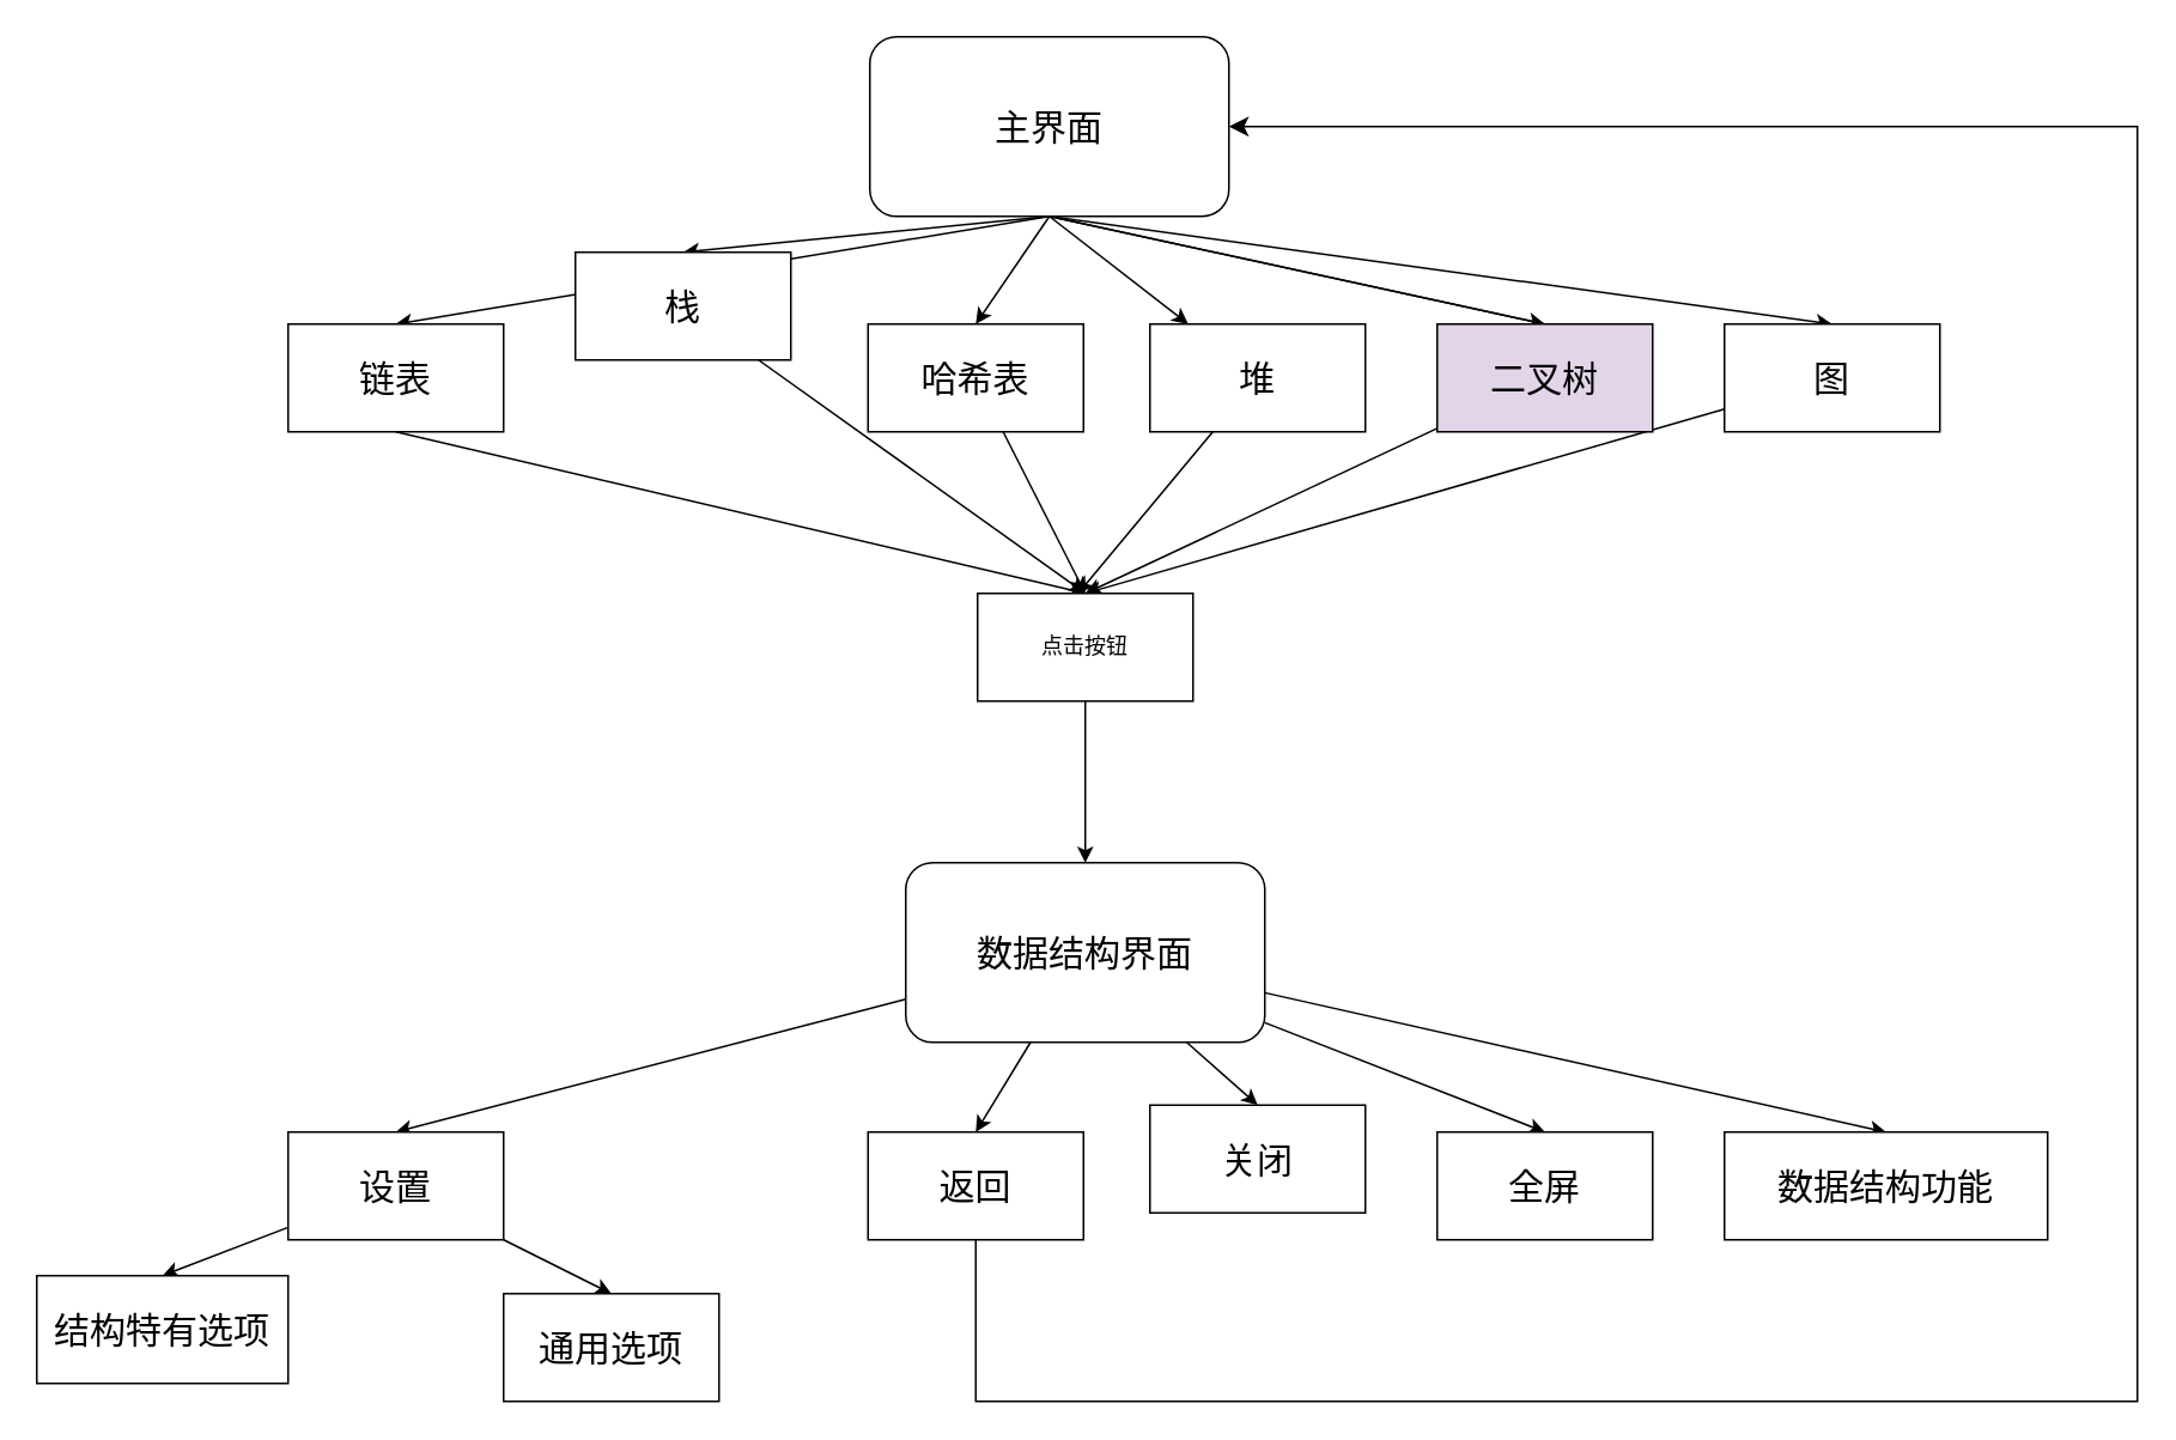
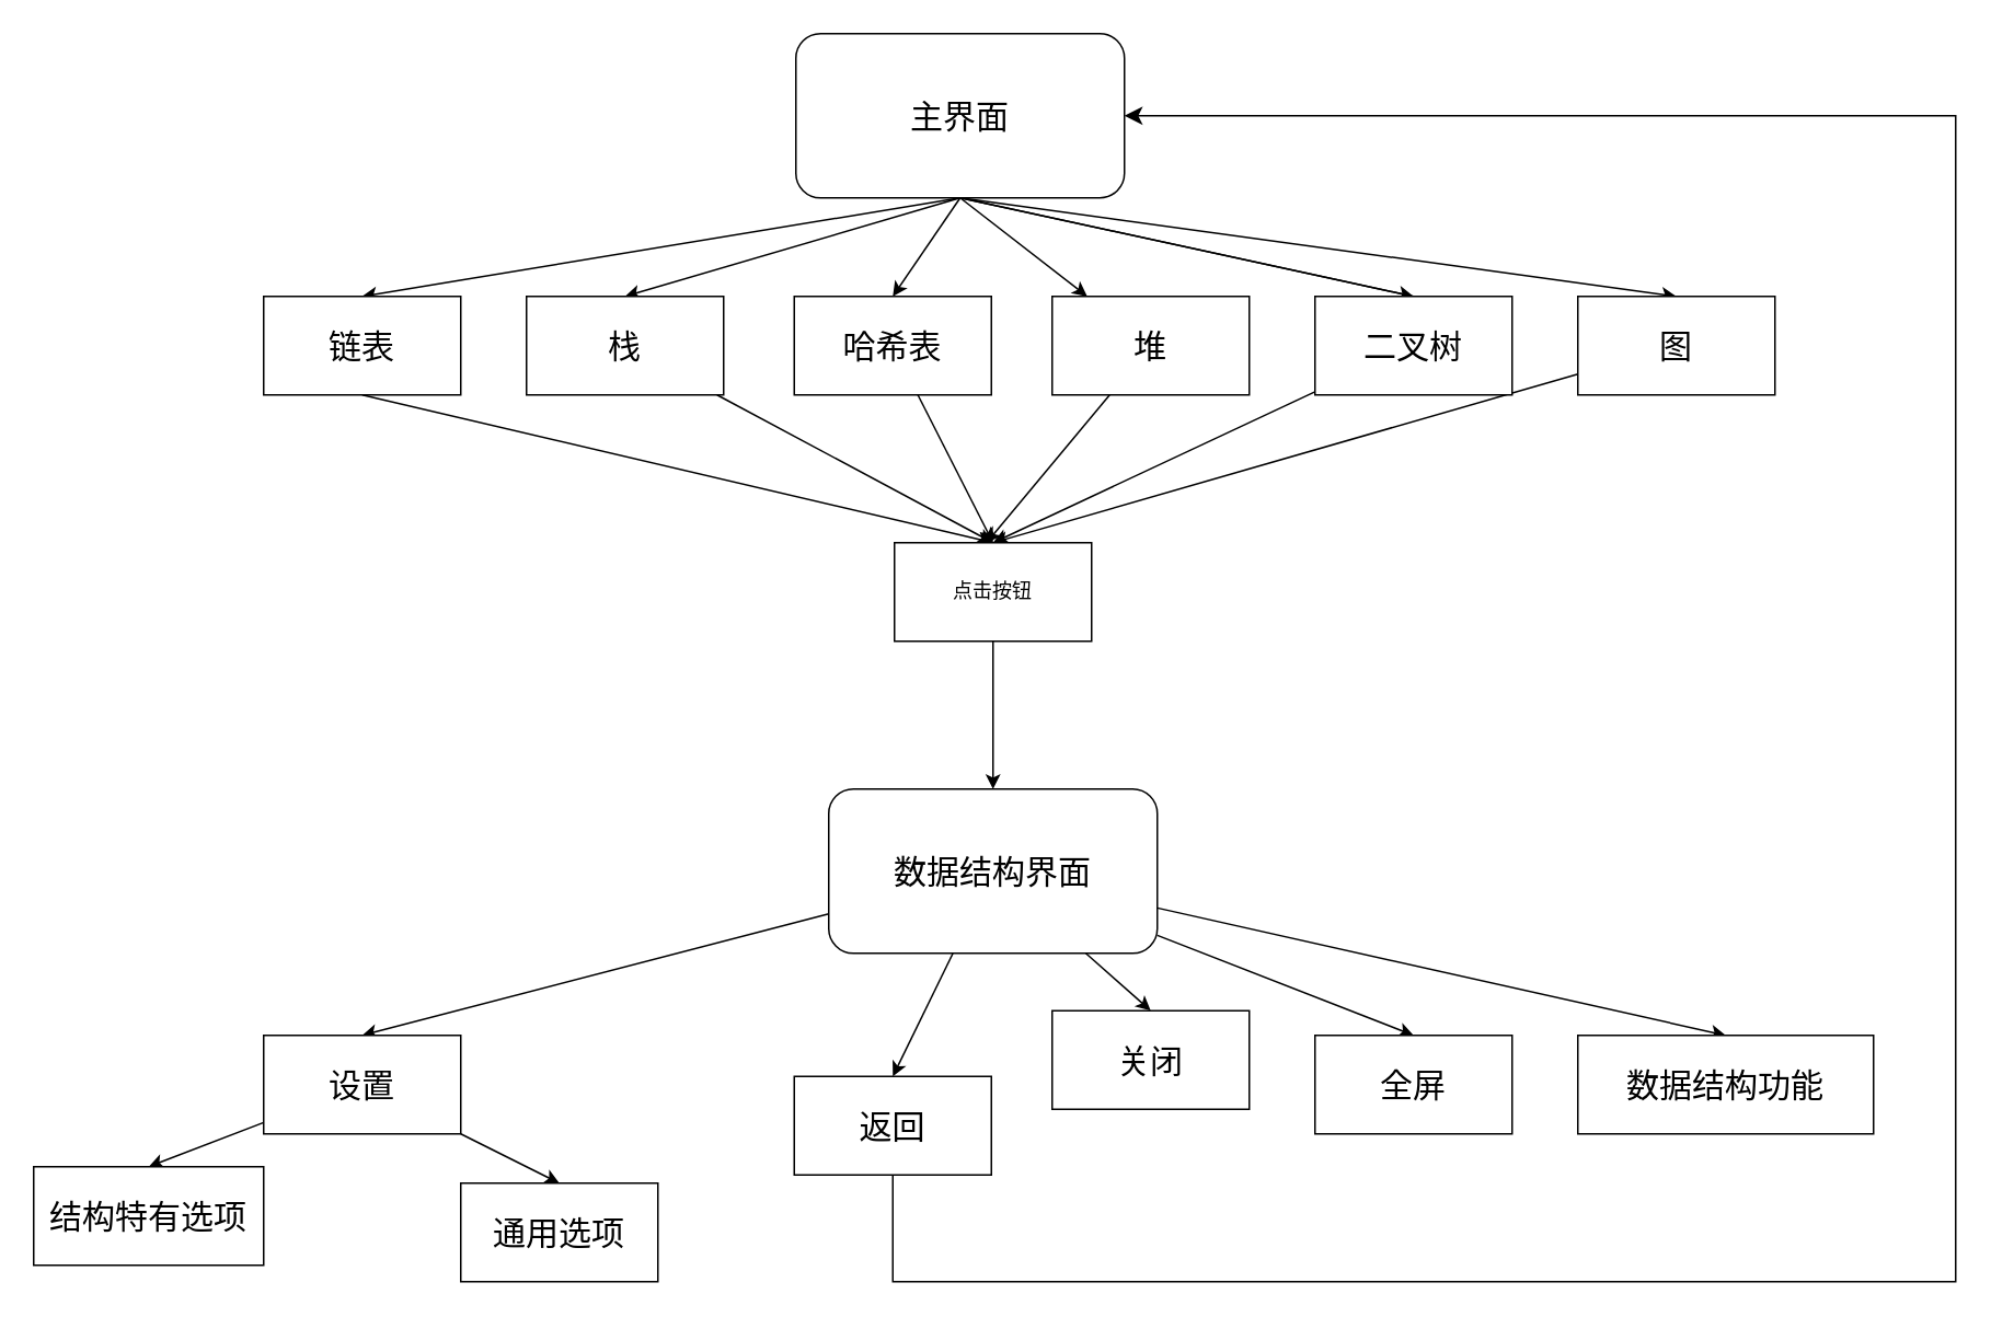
  <mxCell id="0" />
  <mxCell id="1" parent="0" />
  <mxCell id="2" style="edgeStyle=none;html=1;entryX=0.5;entryY=0;entryDx=0;entryDy=0;exitX=0.5;exitY=1;exitDx=0;exitDy=0;" edge="1" parent="1" source="27" target="20"><mxGeometry relative="1" as="geometry"><mxPoint x="689.333" y="120" as="sourcePoint" /></mxGeometry></mxCell>
  <mxCell id="3" style="edgeStyle=none;html=1;entryX=0.5;entryY=0;entryDx=0;entryDy=0;exitX=0.5;exitY=1;exitDx=0;exitDy=0;" edge="1" parent="1" source="27" target="11"><mxGeometry relative="1" as="geometry"><mxPoint x="704" y="111.635" as="sourcePoint" /></mxGeometry></mxCell>
  <mxCell id="4" value="" style="edgeStyle=none;html=1;exitX=0.5;exitY=1;exitDx=0;exitDy=0;" edge="1" parent="1" source="27" target="9"><mxGeometry relative="1" as="geometry"><mxPoint x="628" y="120" as="sourcePoint" /></mxGeometry></mxCell>
  <mxCell id="5" style="edgeStyle=none;html=1;entryX=0.5;entryY=0;entryDx=0;entryDy=0;exitX=0.5;exitY=1;exitDx=0;exitDy=0;" edge="1" parent="1" source="27" target="13"><mxGeometry relative="1" as="geometry"><mxPoint x="583.667" y="120" as="sourcePoint" /></mxGeometry></mxCell>
  <mxCell id="6" style="edgeStyle=none;html=1;entryX=0.5;entryY=0;entryDx=0;entryDy=0;exitX=0.5;exitY=1;exitDx=0;exitDy=0;" edge="1" parent="1" source="27" target="15"><mxGeometry relative="1" as="geometry"><mxPoint x="504" y="110" as="sourcePoint" /></mxGeometry></mxCell>
  <mxCell id="7" style="edgeStyle=none;html=1;entryX=0.5;entryY=0;entryDx=0;entryDy=0;exitX=0.5;exitY=1;exitDx=0;exitDy=0;" edge="1" parent="1" source="27" target="17"><mxGeometry relative="1" as="geometry"><mxPoint x="529.333" y="120" as="sourcePoint" /></mxGeometry></mxCell>
  <mxCell id="8" style="edgeStyle=none;html=1;" edge="1" parent="1" source="9"><mxGeometry relative="1" as="geometry"><mxPoint x="600" y="330" as="targetPoint" /></mxGeometry></mxCell>
  <mxCell id="9" value="&lt;font style=&quot;font-size: 20px;&quot;&gt;堆&lt;/font&gt;" style="rounded=0;whiteSpace=wrap;html=1;fontSize=20;" vertex="1" parent="1"><mxGeometry x="640" y="180" width="120" height="60" as="geometry" /></mxCell>
  <mxCell id="10" style="edgeStyle=none;html=1;entryX=0.5;entryY=0;entryDx=0;entryDy=0;" edge="1" parent="1" source="11" target="29"><mxGeometry relative="1" as="geometry" /></mxCell>
  <mxCell id="11" value="图" style="rounded=0;whiteSpace=wrap;html=1;fontSize=20;" vertex="1" parent="1"><mxGeometry x="960" y="180" width="120" height="60" as="geometry" /></mxCell>
  <mxCell id="12" style="edgeStyle=none;html=1;entryX=0.5;entryY=0;entryDx=0;entryDy=0;" edge="1" parent="1" source="13" target="29"><mxGeometry relative="1" as="geometry" /></mxCell>
  <mxCell id="13" value="哈希表" style="rounded=0;whiteSpace=wrap;html=1;fontSize=20;" vertex="1" parent="1"><mxGeometry x="483" y="180" width="120" height="60" as="geometry" /></mxCell>
  <mxCell id="14" style="edgeStyle=none;html=1;exitX=0.5;exitY=1;exitDx=0;exitDy=0;entryX=0.5;entryY=0;entryDx=0;entryDy=0;" edge="1" parent="1" source="15" target="29"><mxGeometry relative="1" as="geometry" /></mxCell>
  <mxCell id="15" value="链表" style="rounded=0;whiteSpace=wrap;html=1;fontSize=20;" vertex="1" parent="1"><mxGeometry x="160" y="180" width="120" height="60" as="geometry" /></mxCell>
  <mxCell id="16" style="edgeStyle=none;html=1;entryX=0.5;entryY=0;entryDx=0;entryDy=0;" edge="1" parent="1" source="17" target="29"><mxGeometry relative="1" as="geometry" /></mxCell>
- <mxCell id="17" value="栈" style="rounded=0;whiteSpace=wrap;html=1;fontSize=20;" vertex="1" parent="1"><mxGeometry x="320" y="140" width="120" height="60" as="geometry" /></mxCell>
+ <mxCell id="17" value="栈" style="rounded=0;whiteSpace=wrap;html=1;fontSize=20;" vertex="1" parent="1"><mxGeometry x="320" y="180" width="120" height="60" as="geometry" /></mxCell>
  <mxCell id="18" value="" style="edgeStyle=none;html=1;entryX=0.5;entryY=0;entryDx=0;entryDy=0;endArrow=none;exitX=0.5;exitY=1;exitDx=0;exitDy=0;" edge="1" parent="1" source="27" target="20"><mxGeometry relative="1" as="geometry"><mxPoint x="689.333" y="120" as="sourcePoint" /><mxPoint x="820" y="260" as="targetPoint" /></mxGeometry></mxCell>
  <mxCell id="19" style="edgeStyle=none;html=1;entryX=0.5;entryY=0;entryDx=0;entryDy=0;" edge="1" parent="1" source="20" target="29"><mxGeometry relative="1" as="geometry" /></mxCell>
- <mxCell id="20" value="二叉树" style="rounded=0;whiteSpace=wrap;html=1;fontSize=20;fillColor=#e1d5e7;" vertex="1" parent="1"><mxGeometry x="800" y="180" width="120" height="60" as="geometry" /></mxCell>
+ <mxCell id="20" value="二叉树" style="rounded=0;whiteSpace=wrap;html=1;fontSize=20;" vertex="1" parent="1"><mxGeometry x="800" y="180" width="120" height="60" as="geometry" /></mxCell>
  <mxCell id="21" style="edgeStyle=none;html=1;entryX=0.5;entryY=0;entryDx=0;entryDy=0;fontSize=20;" edge="1" parent="1" source="26" target="35"><mxGeometry relative="1" as="geometry" /></mxCell>
  <mxCell id="22" style="edgeStyle=none;html=1;entryX=0.5;entryY=0;entryDx=0;entryDy=0;fontSize=20;" edge="1" parent="1" source="26" target="36"><mxGeometry relative="1" as="geometry" /></mxCell>
  <mxCell id="23" style="edgeStyle=none;html=1;entryX=0.5;entryY=0;entryDx=0;entryDy=0;fontSize=20;" edge="1" parent="1" source="26" target="30"><mxGeometry relative="1" as="geometry" /></mxCell>
  <mxCell id="24" style="edgeStyle=none;html=1;entryX=0.5;entryY=0;entryDx=0;entryDy=0;fontSize=20;" edge="1" parent="1" source="26" target="34"><mxGeometry relative="1" as="geometry" /></mxCell>
  <mxCell id="25" style="edgeStyle=none;html=1;entryX=0.5;entryY=0;entryDx=0;entryDy=0;fontSize=20;" edge="1" parent="1" source="26" target="33"><mxGeometry relative="1" as="geometry" /></mxCell>
  <mxCell id="26" value="数据结构界面" style="rounded=1;whiteSpace=wrap;html=1;direction=south;fontSize=20;" vertex="1" parent="1"><mxGeometry x="504" y="480" width="200" height="100" as="geometry" /></mxCell>
  <mxCell id="27" value="主界面" style="rounded=1;whiteSpace=wrap;html=1;imageWidth=200;imageHeight=24;fontSize=20;" vertex="1" parent="1"><mxGeometry x="484" y="20" width="200" height="100" as="geometry" /></mxCell>
  <mxCell id="28" style="edgeStyle=none;html=1;entryX=0;entryY=0.5;entryDx=0;entryDy=0;" edge="1" parent="1" source="29" target="26"><mxGeometry relative="1" as="geometry" /></mxCell>
  <mxCell id="29" value="点击按钮" style="rounded=0;whiteSpace=wrap;html=1;" vertex="1" parent="1"><mxGeometry x="544" y="330" width="120" height="60" as="geometry" /></mxCell>
  <mxCell id="30" value="数据结构功能" style="rounded=0;whiteSpace=wrap;html=1;fontSize=20;" vertex="1" parent="1"><mxGeometry x="960" y="630" width="180" height="60" as="geometry" /></mxCell>
  <mxCell id="31" style="edgeStyle=none;html=1;entryX=0.5;entryY=0;entryDx=0;entryDy=0;fontSize=20;" edge="1" parent="1" source="33" target="37"><mxGeometry relative="1" as="geometry" /></mxCell>
  <mxCell id="32" style="edgeStyle=none;html=1;entryX=0.5;entryY=0;entryDx=0;entryDy=0;fontSize=20;" edge="1" parent="1" source="33" target="38"><mxGeometry relative="1" as="geometry" /></mxCell>
  <mxCell id="33" value="设置" style="rounded=0;whiteSpace=wrap;html=1;fontSize=20;" vertex="1" parent="1"><mxGeometry x="160" y="630" width="120" height="60" as="geometry" /></mxCell>
- <mxCell id="34" value="返回" style="rounded=0;whiteSpace=wrap;html=1;fontSize=20;" vertex="1" parent="1"><mxGeometry x="483" y="630" width="120" height="60" as="geometry" /></mxCell>
+ <mxCell id="34" value="返回" style="rounded=0;whiteSpace=wrap;html=1;fontSize=20;" vertex="1" parent="1"><mxGeometry x="483" y="655" width="120" height="60" as="geometry" /></mxCell>
  <mxCell id="35" value="关闭" style="rounded=0;whiteSpace=wrap;html=1;fontSize=20;" vertex="1" parent="1"><mxGeometry x="640" y="615" width="120" height="60" as="geometry" /></mxCell>
  <mxCell id="36" value="全屏" style="rounded=0;whiteSpace=wrap;html=1;fontSize=20;" vertex="1" parent="1"><mxGeometry x="800" y="630" width="120" height="60" as="geometry" /></mxCell>
  <mxCell id="37" value="结构特有选项" style="rounded=0;whiteSpace=wrap;html=1;fontSize=20;" vertex="1" parent="1"><mxGeometry x="20" y="710" width="140" height="60" as="geometry" /></mxCell>
  <mxCell id="38" value="通用选项" style="rounded=0;whiteSpace=wrap;html=1;fontSize=20;" vertex="1" parent="1"><mxGeometry x="280" y="720" width="120" height="60" as="geometry" /></mxCell>
  <mxCell id="39" value="" style="edgeStyle=segmentEdgeStyle;endArrow=classic;html=1;curved=0;rounded=0;endSize=8;startSize=8;fontSize=20;exitX=0.5;exitY=1;exitDx=0;exitDy=0;entryX=1;entryY=0.5;entryDx=0;entryDy=0;" edge="1" parent="1" source="34" target="27"><mxGeometry width="50" height="50" relative="1" as="geometry"><mxPoint x="530" y="890" as="sourcePoint" /><mxPoint x="1230" y="30" as="targetPoint" /><Array as="points"><mxPoint x="543" y="780" /><mxPoint x="1190" y="780" /><mxPoint x="1190" y="70" /></Array></mxGeometry></mxCell>
